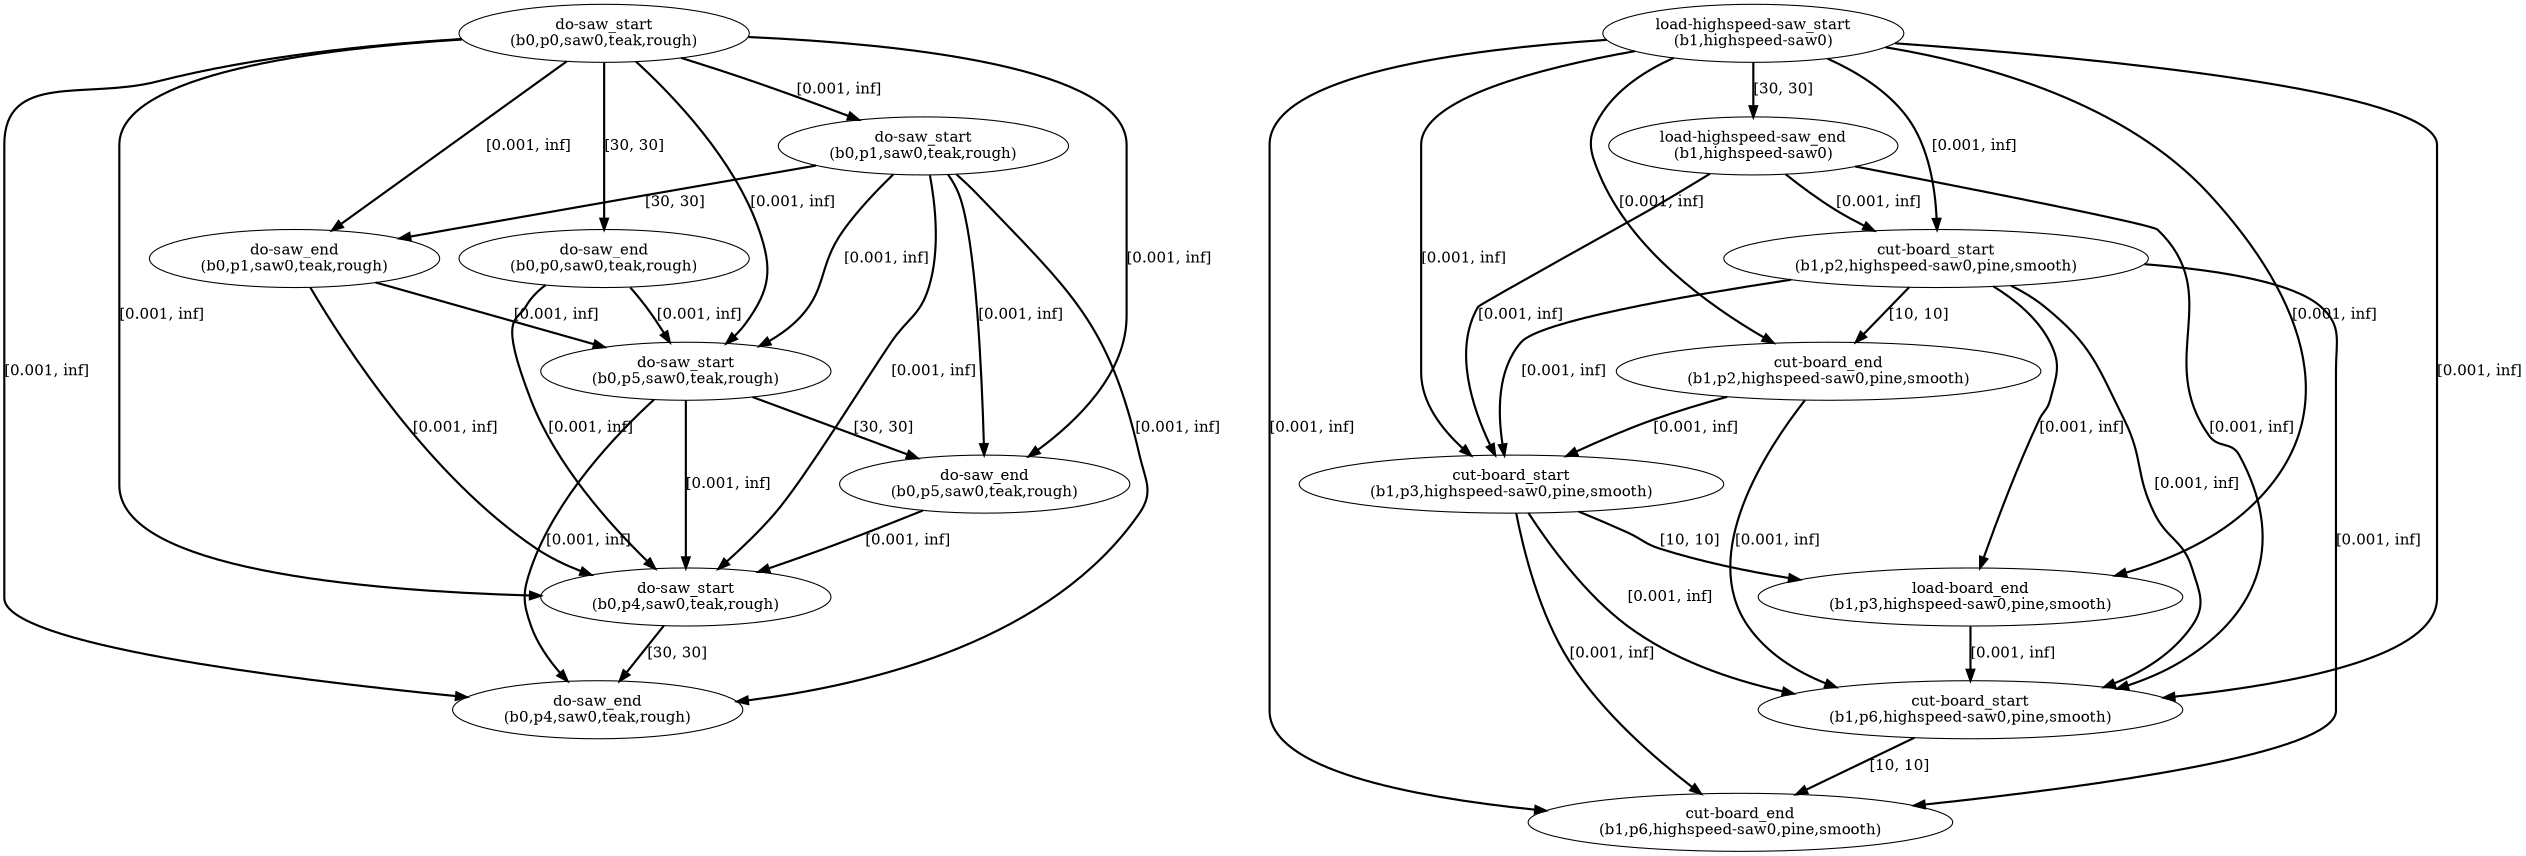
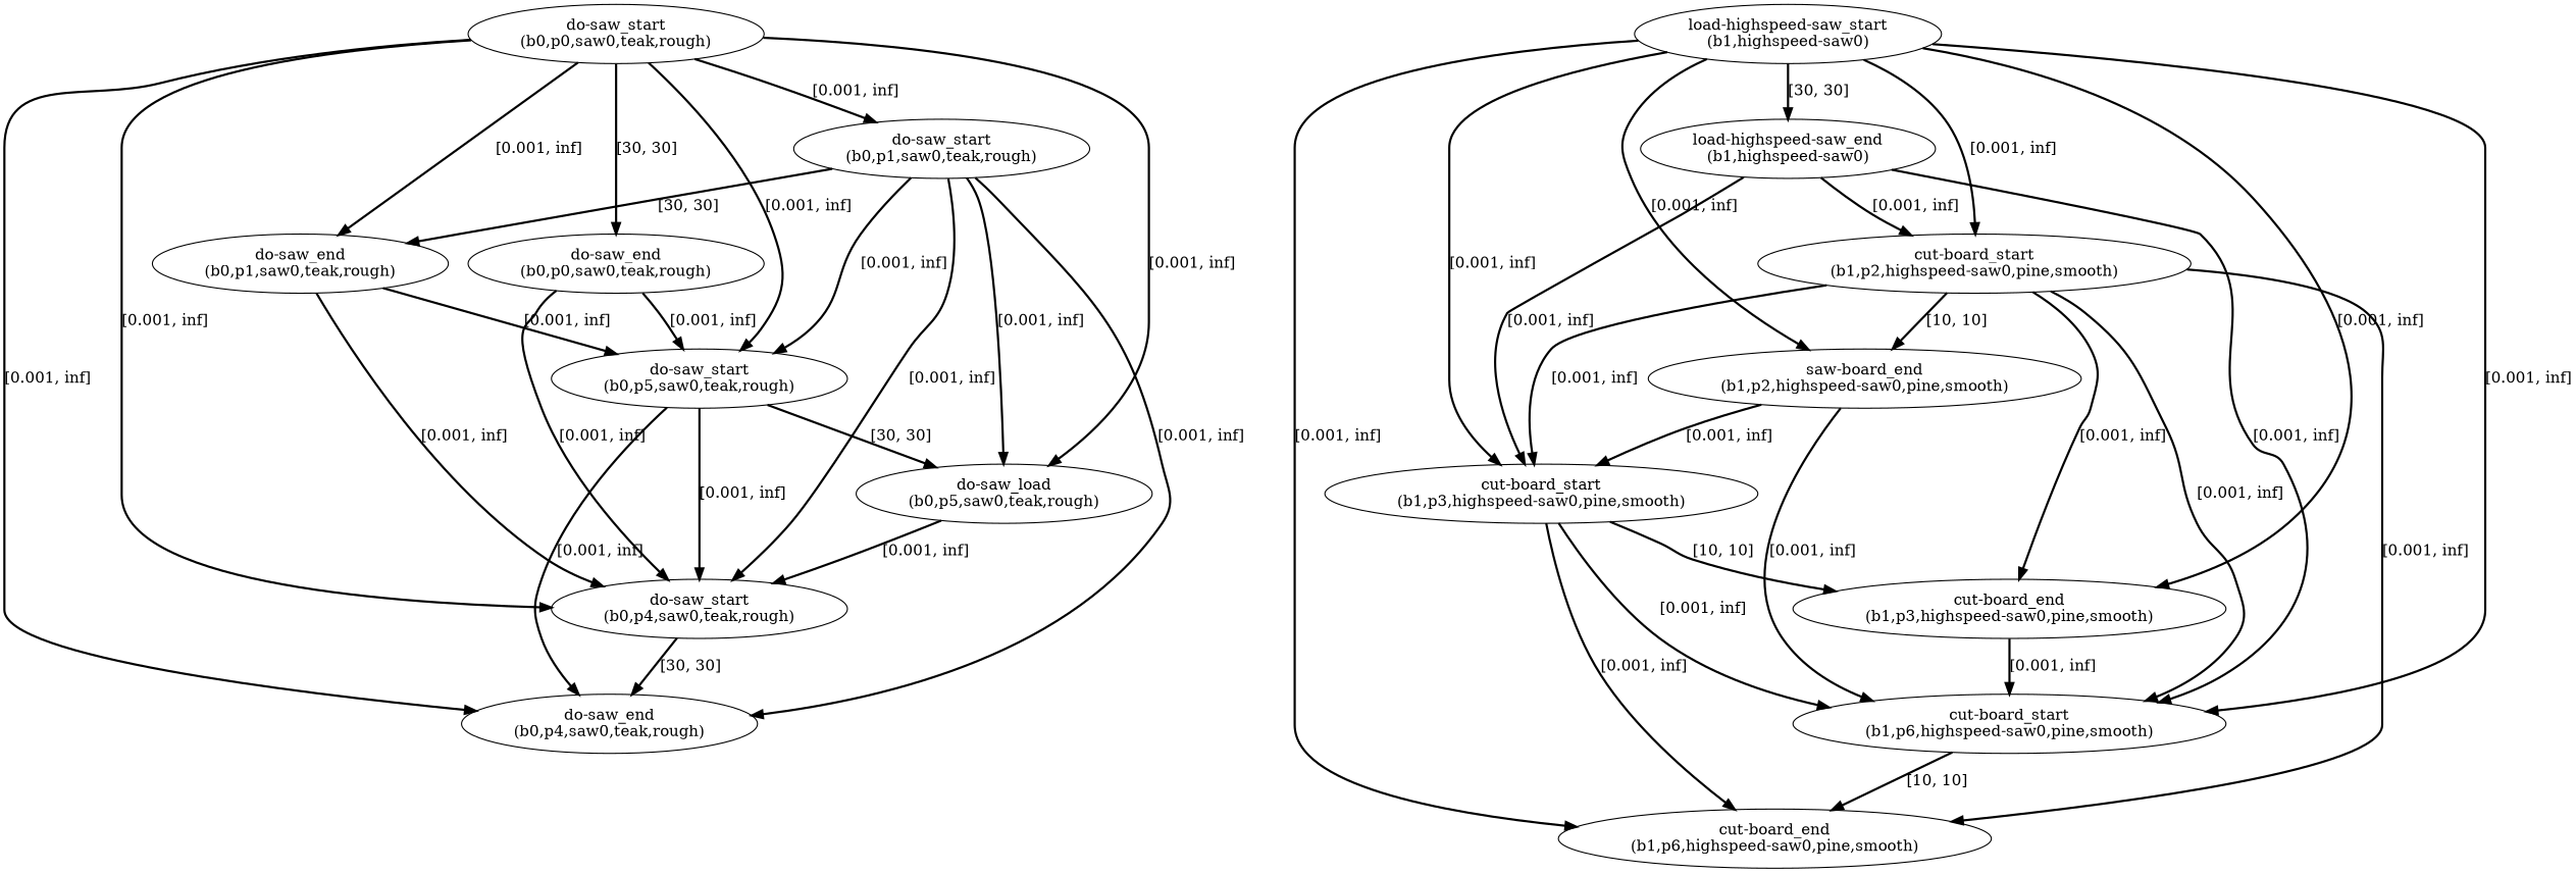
  digraph {
    edge [color=black penwidth=2]
    n1 [label="do-saw_start\n(b0,p0,saw0,teak,rough)"]
    n2 [label="do-saw_end\n(b0,p0,saw0,teak,rough)"]
    n3 [label="do-saw_start\n(b0,p1,saw0,teak,rough)"]
    n4 [label="do-saw_end\n(b0,p1,saw0,teak,rough)"]
    n5 [label="do-saw_start\n(b0,p5,saw0,teak,rough)"]
-   n6 [label="do-saw_end\n(b0,p5,saw0,teak,rough)"]
+   n6 [label="do-saw_load\n(b0,p5,saw0,teak,rough)"]
    n7 [label="do-saw_start\n(b0,p4,saw0,teak,rough)"]
    n8 [label="do-saw_end\n(b0,p4,saw0,teak,rough)"]
    n9 [label="load-highspeed-saw_start\n(b1,highspeed-saw0)"]
    n10 [label="load-highspeed-saw_end\n(b1,highspeed-saw0)"]
    n11 [label="cut-board_start\n(b1,p2,highspeed-saw0,pine,smooth)"]
-   n12 [label="cut-board_end\n(b1,p2,highspeed-saw0,pine,smooth)"]
+   n12 [label="saw-board_end\n(b1,p2,highspeed-saw0,pine,smooth)"]
    n13 [label="cut-board_start\n(b1,p3,highspeed-saw0,pine,smooth)"]
-   n14 [label="load-board_end\n(b1,p3,highspeed-saw0,pine,smooth)"]
+   n14 [label="cut-board_end\n(b1,p3,highspeed-saw0,pine,smooth)"]
    n15 [label="cut-board_start\n(b1,p6,highspeed-saw0,pine,smooth)"]
    n16 [label="cut-board_end\n(b1,p6,highspeed-saw0,pine,smooth)"]
    n1 -> n2 [label="[30, 30]"]
    n1 -> n3 [label="[0.001, inf]"]
    n1 -> n4 [label="[0.001, inf]"]
    n1 -> n5 [label="[0.001, inf]"]
    n1 -> n6 [label="[0.001, inf]"]
    n1 -> n7 [label="[0.001, inf]"]
    n1 -> n8 [label="[0.001, inf]"]
    n2 -> n5 [label="[0.001, inf]"]
    n2 -> n7 [label="[0.001, inf]"]
    n3 -> n4 [label="[30, 30]"]
    n3 -> n5 [label="[0.001, inf]"]
    n3 -> n6 [label="[0.001, inf]"]
    n3 -> n7 [label="[0.001, inf]"]
    n3 -> n8 [label="[0.001, inf]"]
    n4 -> n5 [label="[0.001, inf]"]
    n4 -> n7 [label="[0.001, inf]"]
    n5 -> n6 [label="[30, 30]"]
    n5 -> n7 [label="[0.001, inf]"]
    n5 -> n8 [label="[0.001, inf]"]
    n6 -> n7 [label="[0.001, inf]"]
    n7 -> n8 [label="[30, 30]"]
    n9 -> n10 [label="[30, 30]"]
    n9 -> n11 [label="[0.001, inf]"]
    n9 -> n12 [label="[0.001, inf]"]
    n9 -> n13 [label="[0.001, inf]"]
    n9 -> n14 [label="[0.001, inf]"]
    n9 -> n15 [label="[0.001, inf]"]
    n9 -> n16 [label="[0.001, inf]"]
    n10 -> n11 [label="[0.001, inf]"]
    n10 -> n13 [label="[0.001, inf]"]
    n10 -> n15 [label="[0.001, inf]"]
    n11 -> n12 [label="[10, 10]"]
    n11 -> n13 [label="[0.001, inf]"]
    n11 -> n14 [label="[0.001, inf]"]
    n11 -> n15 [label="[0.001, inf]"]
    n11 -> n16 [label="[0.001, inf]"]
    n12 -> n13 [label="[0.001, inf]"]
    n12 -> n15 [label="[0.001, inf]"]
    n13 -> n14 [label="[10, 10]"]
    n13 -> n15 [label="[0.001, inf]"]
    n13 -> n16 [label="[0.001, inf]"]
    n14 -> n15 [label="[0.001, inf]"]
    n15 -> n16 [label="[10, 10]"]
  }
